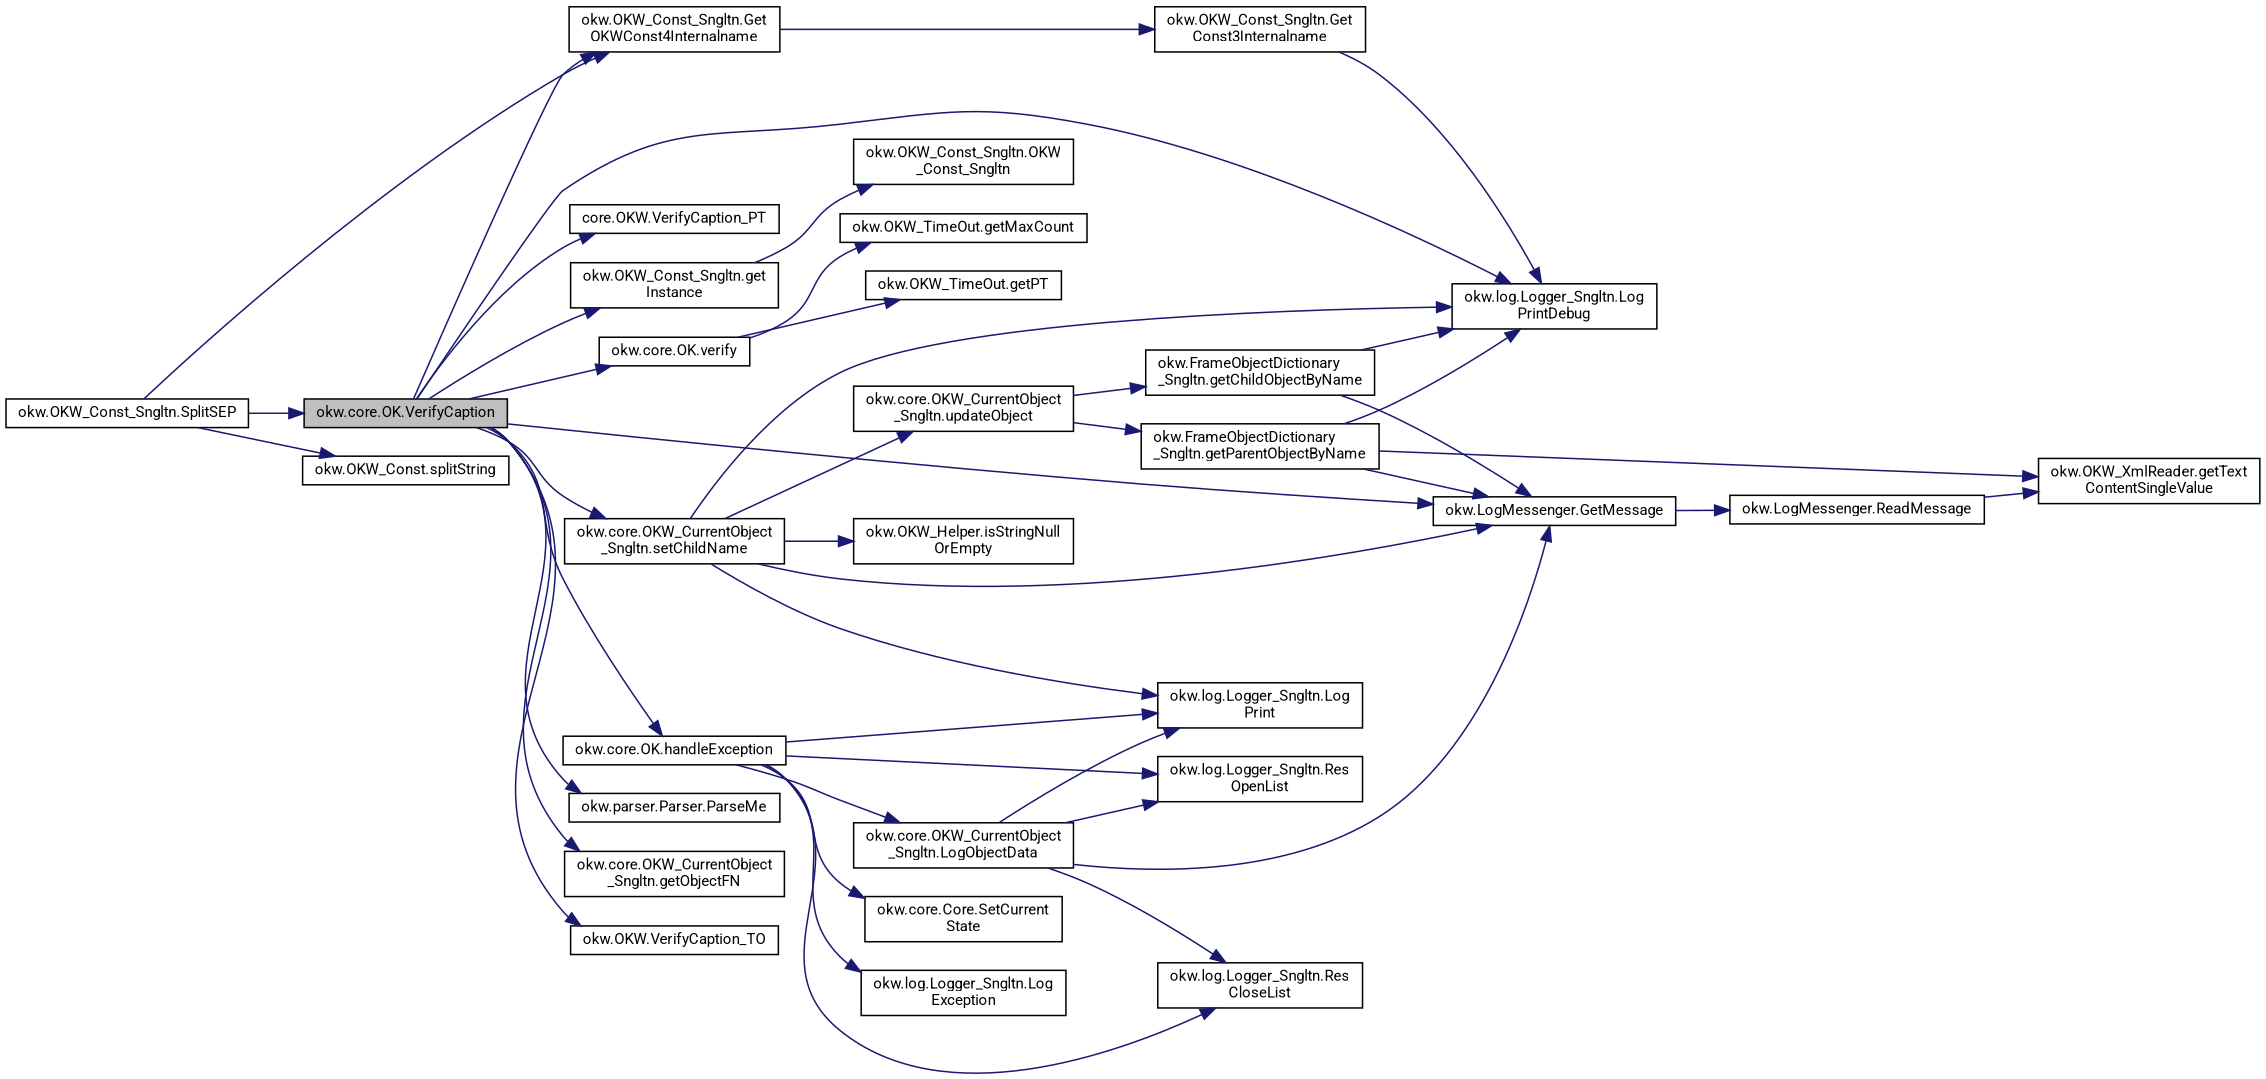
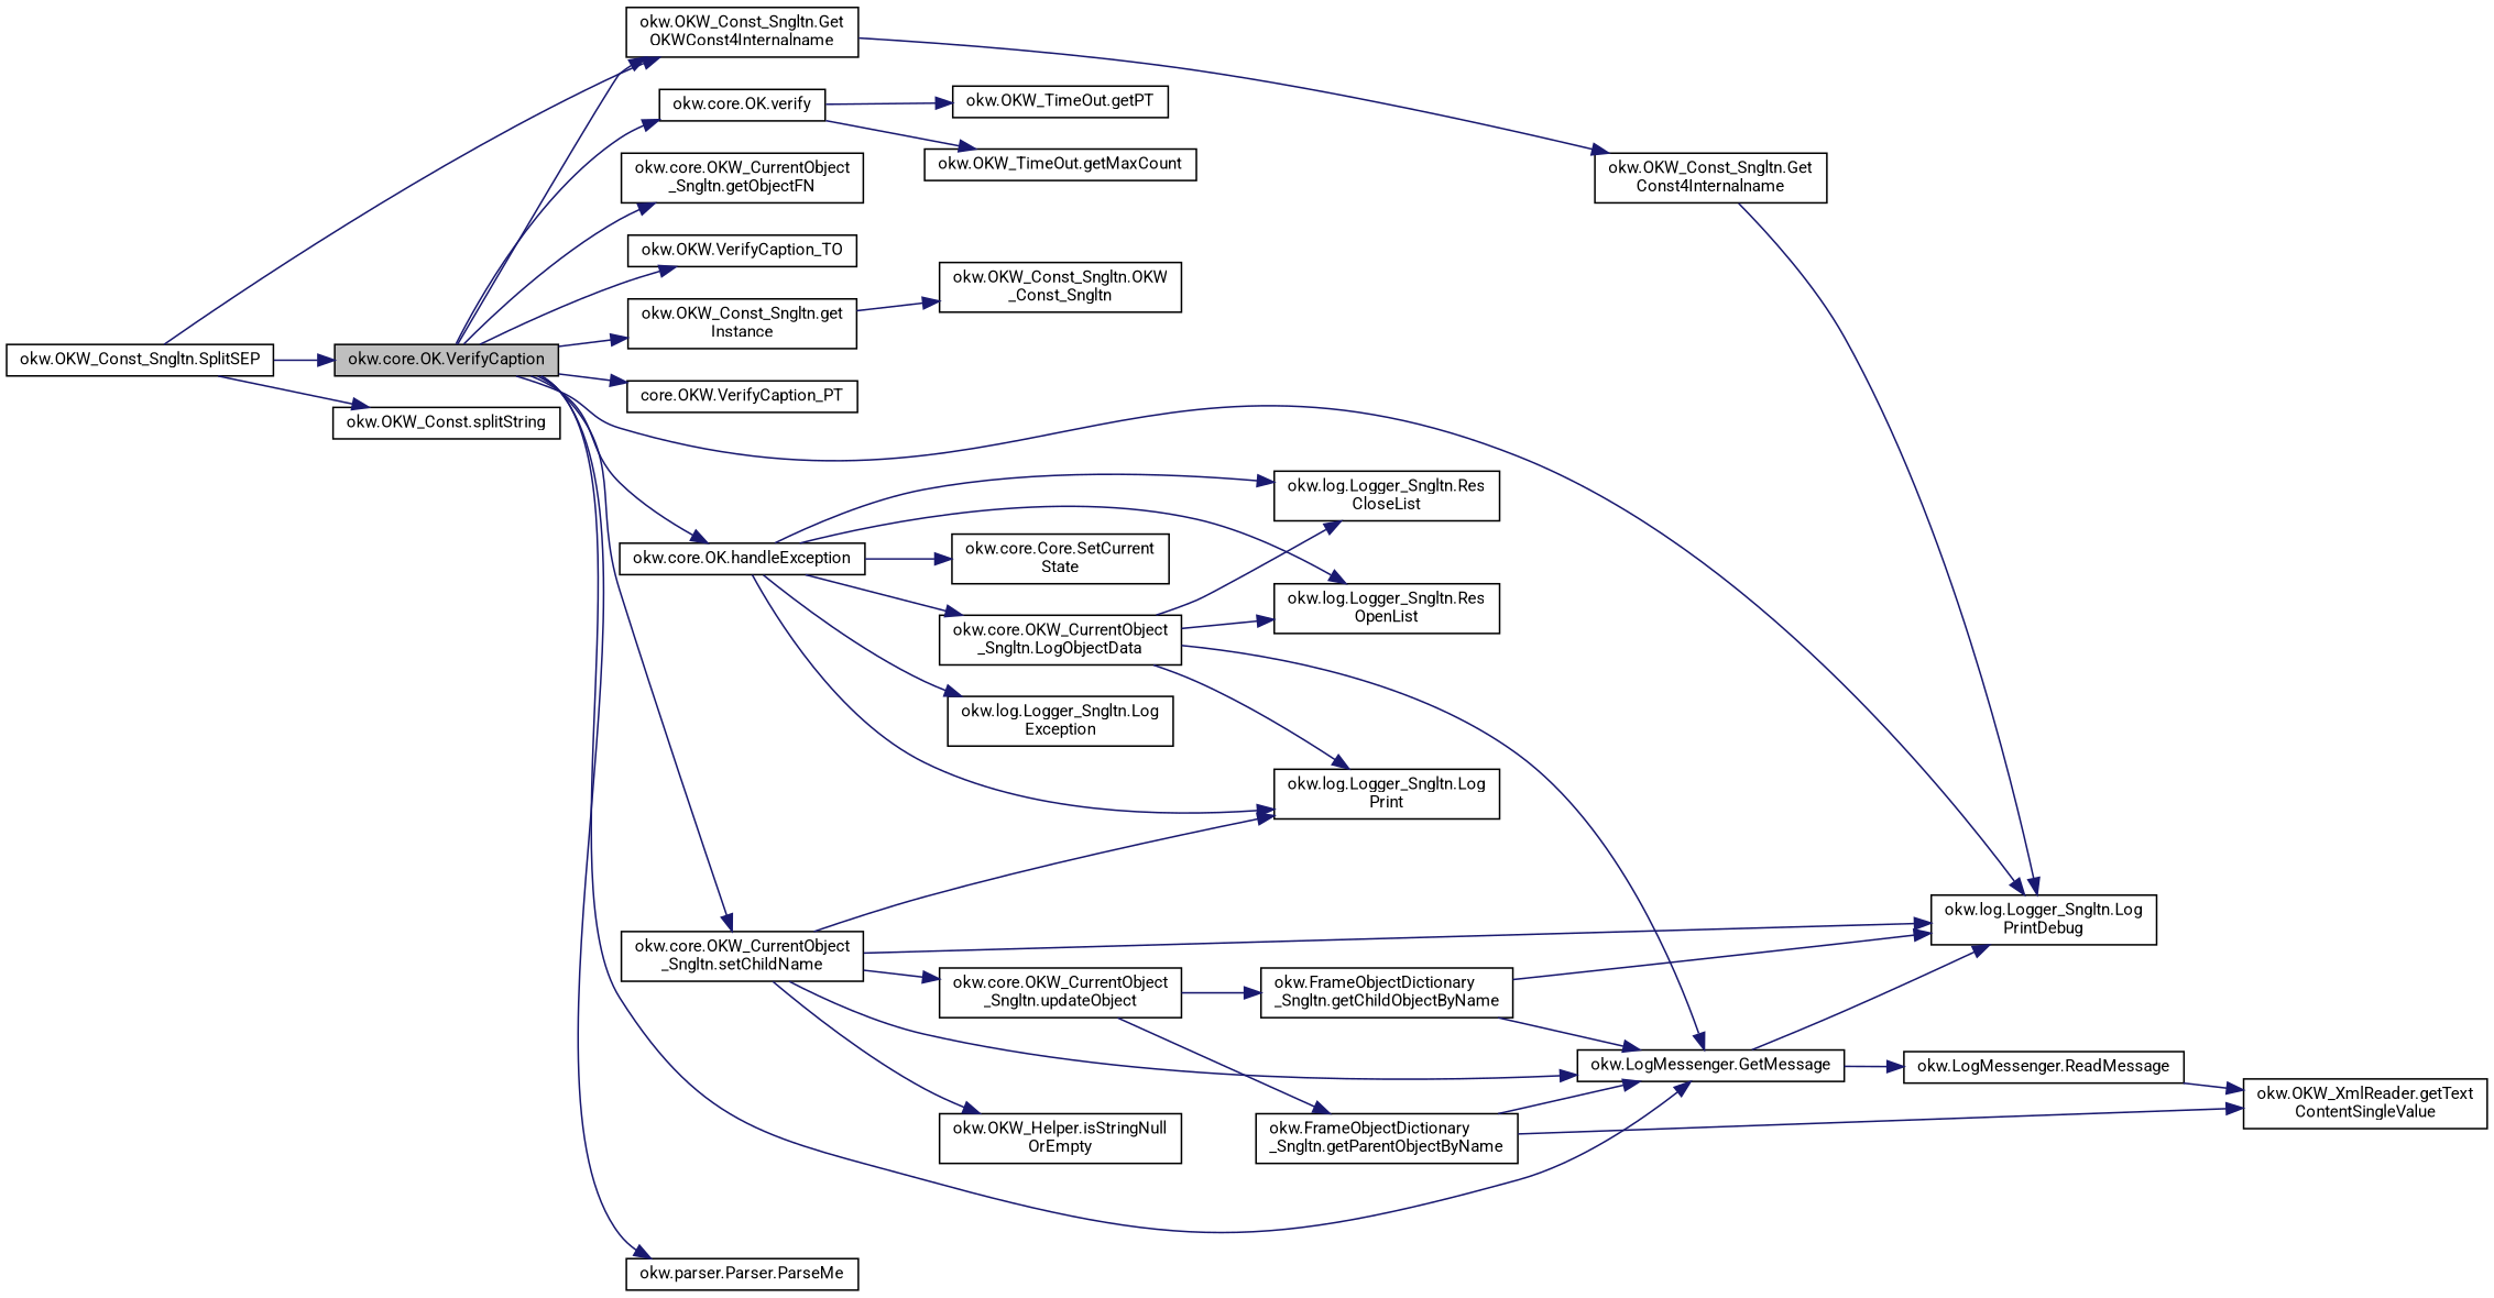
  digraph {
    fontname=Roboto
    rankdir=LR
    node [color=black fillcolor=white fontname=Roboto fontsize=10 shape=record style=filled]
    edge [color=midnightblue fontname=Roboto fontsize=10 labelfontname=Helvetica labelfontsize=10 style=solid]
    n1 [fillcolor=grey75 fontcolor=black height=0.2 label="okw.core.OK.VerifyCaption" width=0.4]
    n2 [height=0.2 label="okw.OKW_Const_Sngltn.get\lInstance" width=0.4]
    n3 [height=0.2 label="okw.OKW_Const_Sngltn.Get\lOKWConst4Internalname" width=0.4]
    n4 [height=0.2 label="okw.log.Logger_Sngltn.Log\lPrintDebug" width=0.4]
    n5 [height=0.2 label="okw.LogMessenger.GetMessage" width=0.4]
    n6 [height=0.2 label="okw.parser.Parser.ParseMe" width=0.4]
    n7 [height=0.2 label="okw.core.OKW_CurrentObject\l_Sngltn.setChildName" width=0.4]
    n8 [height=0.2 label="okw.core.OKW_CurrentObject\l_Sngltn.getObjectFN" width=0.4]
    n9 [height=0.2 label="okw.OKW.VerifyCaption_TO" width=0.4]
    n10 [height=0.2 label="core.OKW.VerifyCaption_PT" width=0.4]
    n11 [height=0.2 label="okw.core.OK.verify" width=0.4]
    n12 [height=0.2 label="okw.core.OK.handleException" width=0.4]
    n13 [height=0.2 label="okw.OKW_Const_Sngltn.OKW\l_Const_Sngltn" width=0.4]
-   n14 [height=0.2 label="okw.OKW_Const_Sngltn.Get\lConst3Internalname" width=0.4]
+   n14 [height=0.2 label="okw.OKW_Const_Sngltn.Get\lConst4Internalname" width=0.4]
    n15 [height=0.2 label="okw.LogMessenger.ReadMessage" width=0.4]
    n16 [height=0.2 label="okw.OKW_Const_Sngltn.SplitSEP" width=0.4]
    n17 [height=0.2 label="okw.OKW_Const.splitString" width=0.4]
    n18 [height=0.2 label="okw.OKW_Helper.isStringNull\lOrEmpty" width=0.4]
    n19 [height=0.2 label="okw.log.Logger_Sngltn.Log\lPrint" width=0.4]
    n20 [height=0.2 label="okw.core.OKW_CurrentObject\l_Sngltn.updateObject" width=0.4]
    n21 [height=0.2 label="okw.OKW_TimeOut.getMaxCount" width=0.4]
    n22 [height=0.2 label="okw.OKW_TimeOut.getPT" width=0.4]
    n23 [height=0.2 label="okw.log.Logger_Sngltn.Log\lException" width=0.4]
    n24 [height=0.2 label="okw.log.Logger_Sngltn.Res\lOpenList" width=0.4]
    n25 [height=0.2 label="okw.log.Logger_Sngltn.Res\lCloseList" width=0.4]
    n26 [height=0.2 label="okw.core.OKW_CurrentObject\l_Sngltn.LogObjectData" width=0.4]
    n27 [height=0.2 label="okw.core.Core.SetCurrent\lState" width=0.4]
    n28 [height=0.2 label="okw.OKW_XmlReader.getText\lContentSingleValue" width=0.4]
    n29 [height=0.2 label="okw.FrameObjectDictionary\l_Sngltn.getParentObjectByName" width=0.4]
    n30 [height=0.2 label="okw.FrameObjectDictionary\l_Sngltn.getChildObjectByName" width=0.4]
    n1 -> n2
    n1 -> n3
    n1 -> n4
    n1 -> n5
    n1 -> n6
    n1 -> n7
    n1 -> n8
    n1 -> n9
    n1 -> n10
    n1 -> n11
    n1 -> n12
    n2 -> n13
    n3 -> n14
    n5 -> n15
    n7 -> n4
    n7 -> n5
    n7 -> n18
    n7 -> n19
    n7 -> n20
    n11 -> n21
    n11 -> n22
    n12 -> n19
    n12 -> n23
    n12 -> n24
    n12 -> n25
    n12 -> n26
    n12 -> n27
    n14 -> n4
    n15 -> n28
    n16 -> n1
    n16 -> n3
    n16 -> n17
    n20 -> n29
    n20 -> n30
    n26 -> n5
    n26 -> n19
    n26 -> n24
    n26 -> n25
-   n29 -> n4
+   n5 -> n4
    n29 -> n5
    n29 -> n28
    n30 -> n4
    n30 -> n5
  }
